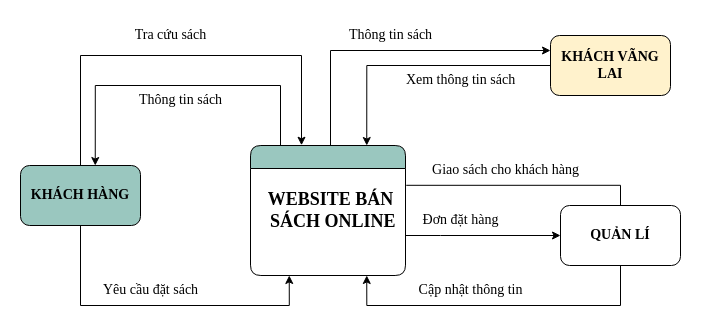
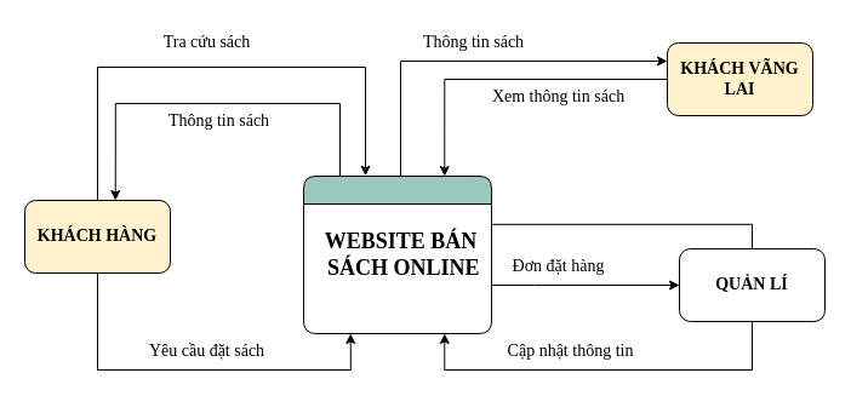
  <mxCell id="0" />
  <mxCell id="1" parent="0" />
  <mxCell id="2" style="edgeStyle=orthogonalEdgeStyle;rounded=0;orthogonalLoop=1;jettySize=auto;html=1;entryX=0.623;entryY=0;entryDx=0;entryDy=0;entryPerimeter=0;" edge="1" parent="1" source="5" target="9"><mxGeometry relative="1" as="geometry"><Array as="points"><mxPoint x="280" y="85" /><mxPoint x="95" y="85" /></Array></mxGeometry></mxCell>
  <mxCell id="3" style="edgeStyle=orthogonalEdgeStyle;rounded=0;orthogonalLoop=1;jettySize=auto;html=1;entryX=0;entryY=0.5;entryDx=0;entryDy=0;" edge="1" parent="1" source="5" target="12"><mxGeometry relative="1" as="geometry"><Array as="points"><mxPoint x="440" y="235" /><mxPoint x="440" y="235" /></Array></mxGeometry></mxCell>
  <mxCell id="4" style="edgeStyle=orthogonalEdgeStyle;rounded=0;orthogonalLoop=1;jettySize=auto;html=1;entryX=0;entryY=0.25;entryDx=0;entryDy=0;" edge="1" parent="1" source="5" target="14"><mxGeometry relative="1" as="geometry"><Array as="points"><mxPoint x="330" y="50" /></Array></mxGeometry></mxCell>
  <mxCell id="5" value="" style="swimlane;whiteSpace=wrap;html=1;rounded=1;fillColor=#9AC7BF;" vertex="1" parent="1"><mxGeometry x="250" y="145" width="155" height="130" as="geometry" /></mxCell>
  <mxCell id="6" value="&lt;b&gt;WEBSITE BÁN&lt;br&gt;&amp;nbsp;SÁCH ONLINE&lt;/b&gt;" style="text;html=1;align=center;verticalAlign=middle;resizable=0;points=[];autosize=1;strokeColor=none;fillColor=none;fontSize=18;fontFamily=Times New Roman;" vertex="1" parent="5"><mxGeometry x="5" y="35" width="150" height="60" as="geometry" /></mxCell>
  <mxCell id="7" style="edgeStyle=orthogonalEdgeStyle;rounded=0;orthogonalLoop=1;jettySize=auto;html=1;entryX=0.25;entryY=1;entryDx=0;entryDy=0;fontFamily=Times New Roman;fontSize=14;" edge="1" parent="1" source="9" target="5"><mxGeometry relative="1" as="geometry"><Array as="points"><mxPoint x="80" y="305" /><mxPoint x="289" y="305" /></Array></mxGeometry></mxCell>
  <mxCell id="8" style="edgeStyle=orthogonalEdgeStyle;rounded=0;orthogonalLoop=1;jettySize=auto;html=1;entryX=0.329;entryY=-0.002;entryDx=0;entryDy=0;entryPerimeter=0;fontFamily=Times New Roman;fontSize=14;" edge="1" parent="1" source="9" target="5"><mxGeometry relative="1" as="geometry"><Array as="points"><mxPoint x="80" y="55" /><mxPoint x="301" y="55" /></Array></mxGeometry></mxCell>
- <mxCell id="9" value="&lt;font style=&quot;font-size: 14px;&quot; face=&quot;Times New Roman&quot;&gt;&lt;b&gt;KHÁCH HÀNG&lt;/b&gt;&lt;/font&gt;" style="rounded=1;whiteSpace=wrap;html=1;fillColor=#9AC7BF;" vertex="1" parent="1"><mxGeometry x="20" y="165" width="120" height="60" as="geometry" /></mxCell>
+ <mxCell id="9" value="&lt;font style=&quot;font-size: 14px;&quot; face=&quot;Times New Roman&quot;&gt;&lt;b&gt;KHÁCH HÀNG&lt;/b&gt;&lt;/font&gt;" style="rounded=1;whiteSpace=wrap;html=1;fillColor=#fff2cc;" vertex="1" parent="1"><mxGeometry x="20" y="165" width="120" height="60" as="geometry" /></mxCell>
  <mxCell id="10" style="edgeStyle=orthogonalEdgeStyle;rounded=0;orthogonalLoop=1;jettySize=auto;html=1;entryX=1.005;entryY=0.08;entryDx=0;entryDy=0;entryPerimeter=0;fontFamily=Times New Roman;fontSize=14;endArrow=none;" edge="1" parent="1" source="12" target="6"><mxGeometry relative="1" as="geometry"><Array as="points"><mxPoint x="620" y="185" /></Array></mxGeometry></mxCell>
  <mxCell id="11" style="edgeStyle=orthogonalEdgeStyle;rounded=0;orthogonalLoop=1;jettySize=auto;html=1;entryX=0.75;entryY=1;entryDx=0;entryDy=0;fontFamily=Times New Roman;fontSize=14;" edge="1" parent="1" source="12" target="5"><mxGeometry relative="1" as="geometry"><Array as="points"><mxPoint x="620" y="305" /><mxPoint x="366" y="305" /></Array></mxGeometry></mxCell>
  <mxCell id="12" value="&lt;font style=&quot;font-size: 14px;&quot; face=&quot;Times New Roman&quot;&gt;&lt;b&gt;QUẢN LÍ&lt;/b&gt;&lt;/font&gt;" style="rounded=1;whiteSpace=wrap;html=1;fillColor=#ffffff;" vertex="1" parent="1"><mxGeometry x="560" y="205" width="120" height="60" as="geometry" /></mxCell>
  <mxCell id="13" style="edgeStyle=orthogonalEdgeStyle;rounded=0;orthogonalLoop=1;jettySize=auto;html=1;entryX=0.75;entryY=0;entryDx=0;entryDy=0;" edge="1" parent="1" source="14" target="5"><mxGeometry relative="1" as="geometry" /></mxCell>
  <mxCell id="14" value="&lt;font face=&quot;Times New Roman&quot; style=&quot;font-size: 14px;&quot;&gt;&lt;b&gt;KHÁCH VÃNG LAI&lt;/b&gt;&lt;/font&gt;" style="rounded=1;whiteSpace=wrap;html=1;fillColor=#fff2cc;" vertex="1" parent="1"><mxGeometry x="550" y="35" width="120" height="60" as="geometry" /></mxCell>
  <mxCell id="15" value="&lt;font style=&quot;font-size: 14px;&quot; face=&quot;Times New Roman&quot;&gt;Tra cứu sách&lt;/font&gt;" style="text;html=1;align=center;verticalAlign=middle;resizable=0;points=[];autosize=1;strokeColor=none;fillColor=none;" vertex="1" parent="1"><mxGeometry x="120" y="20" width="100" height="30" as="geometry" /></mxCell>
  <mxCell id="16" value="&lt;font style=&quot;font-size: 14px;&quot; face=&quot;Times New Roman&quot;&gt;Thông tin sách&lt;/font&gt;" style="text;html=1;align=center;verticalAlign=middle;resizable=0;points=[];autosize=1;strokeColor=none;fillColor=none;" vertex="1" parent="1"><mxGeometry x="125" y="85" width="110" height="30" as="geometry" /></mxCell>
- <mxCell id="17" value="&lt;font style=&quot;font-size: 14px;&quot; face=&quot;Times New Roman&quot;&gt;Yêu cầu đặt sách&lt;/font&gt;" style="text;html=1;align=center;verticalAlign=middle;resizable=0;points=[];autosize=1;strokeColor=none;fillColor=none;" vertex="1" parent="1"><mxGeometry x="90" y="275" width="120" height="30" as="geometry" /></mxCell>
+ <mxCell id="17" value="&lt;font style=&quot;font-size: 14px;&quot; face=&quot;Times New Roman&quot;&gt;Yêu cầu đặt sách&lt;/font&gt;" style="text;html=1;align=center;verticalAlign=middle;resizable=0;points=[];autosize=1;strokeColor=none;fillColor=none;" vertex="1" parent="1"><mxGeometry x="110" y="275" width="120" height="30" as="geometry" /></mxCell>
  <mxCell id="18" value="&lt;font style=&quot;font-size: 14px;&quot; face=&quot;Times New Roman&quot;&gt;Cập nhật thông tin&lt;/font&gt;" style="text;html=1;align=center;verticalAlign=middle;resizable=0;points=[];autosize=1;strokeColor=none;fillColor=none;" vertex="1" parent="1"><mxGeometry x="405" y="275" width="130" height="30" as="geometry" /></mxCell>
  <mxCell id="19" value="&lt;font style=&quot;font-size: 14px;&quot; face=&quot;Times New Roman&quot;&gt;Đơn đặt hàng&lt;/font&gt;" style="text;html=1;align=center;verticalAlign=middle;resizable=0;points=[];autosize=1;strokeColor=none;fillColor=none;" vertex="1" parent="1"><mxGeometry x="410" y="205" width="100" height="30" as="geometry" /></mxCell>
- <mxCell id="20" value="&lt;font style=&quot;font-size: 14px;&quot; face=&quot;Times New Roman&quot;&gt;Giao sách cho khách hàng&lt;/font&gt;" style="text;html=1;align=center;verticalAlign=middle;resizable=0;points=[];autosize=1;strokeColor=none;fillColor=none;" vertex="1" parent="1"><mxGeometry x="420" y="155" width="170" height="30" as="geometry" /></mxCell>
  <mxCell id="21" value="&lt;font style=&quot;font-size: 14px;&quot; face=&quot;Times New Roman&quot;&gt;Thông tin sách&lt;/font&gt;" style="text;html=1;align=center;verticalAlign=middle;resizable=0;points=[];autosize=1;strokeColor=none;fillColor=none;" vertex="1" parent="1"><mxGeometry x="335" y="20" width="110" height="30" as="geometry" /></mxCell>
  <mxCell id="22" value="&lt;font style=&quot;font-size: 14px;&quot; face=&quot;Times New Roman&quot;&gt;Xem thông tin sách&lt;/font&gt;" style="text;html=1;align=center;verticalAlign=middle;resizable=0;points=[];autosize=1;strokeColor=none;fillColor=none;" vertex="1" parent="1"><mxGeometry x="395" y="65" width="130" height="30" as="geometry" /></mxCell>
